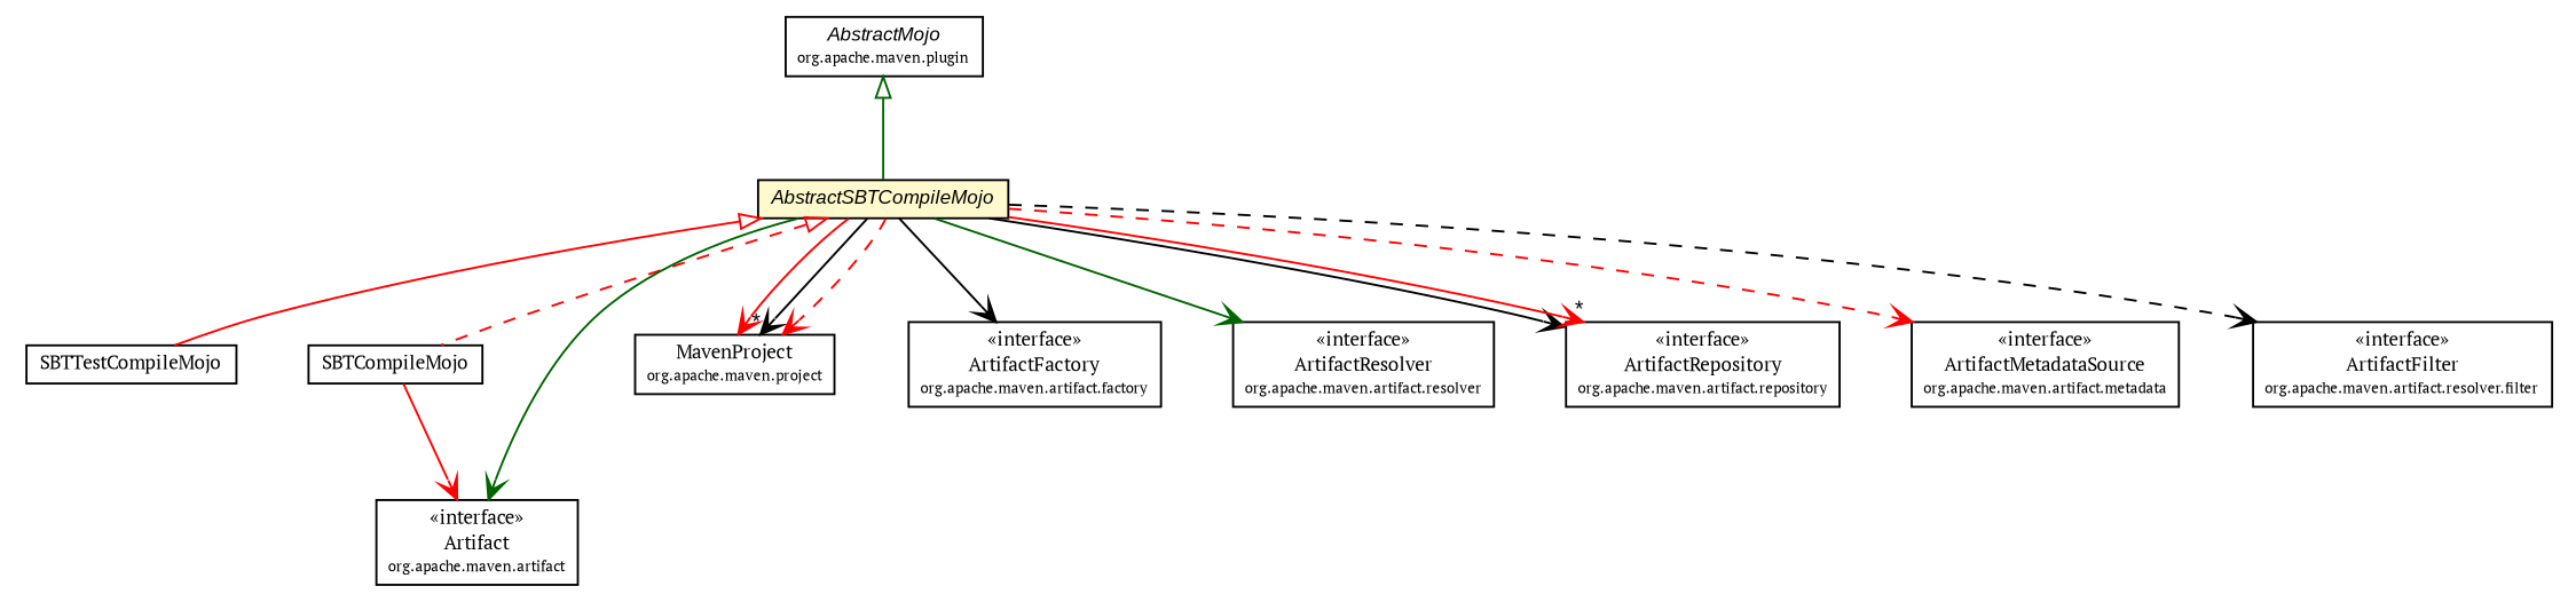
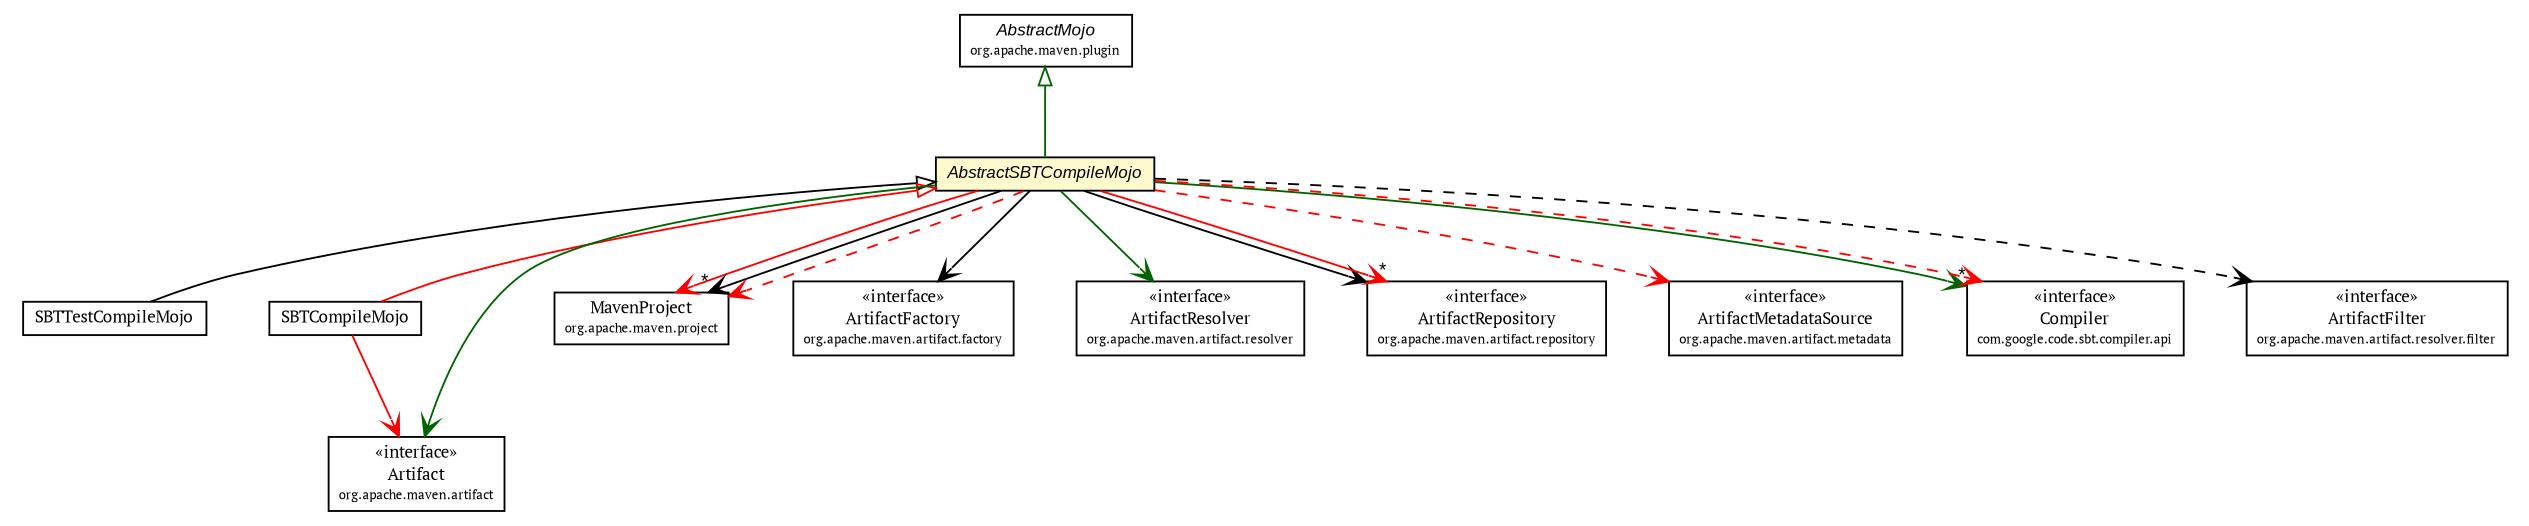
  digraph {
    fontname="PT Serif"
    nodesep=0.25
    ranksep=0.5
    node [fontcolor=black fontname="PT Serif" fontsize=9.0 shape=plaintext]
    edge [arrowhead=open color=red fontcolor=black fontname="PT Serif" fontsize=10.0 headport=p labelfontname=arial labelfontsize=10 tailport=p]
    n1 [label=<<table title="com.google.code.sbt.compiler.plugin.SBTTestCompileMojo" border="0" cellborder="1" cellspacing="0" cellpadding="2" port="p" href="./SBTTestCompileMojo.html"> 		<tr><td><table border="0" cellspacing="0" cellpadding="1"> <tr><td align="center" balign="center"> SBTTestCompileMojo </td></tr> 		</table></td></tr> 		</table>>]
    n2 [label=<<table title="com.google.code.sbt.compiler.plugin.SBTCompileMojo" border="0" cellborder="1" cellspacing="0" cellpadding="2" port="p" href="./SBTCompileMojo.html"> 		<tr><td><table border="0" cellspacing="0" cellpadding="1"> <tr><td align="center" balign="center"> SBTCompileMojo </td></tr> 		</table></td></tr> 		</table>>]
    n3 [label=<<table title="org.apache.maven.artifact.Artifact" border="0" cellborder="1" cellspacing="0" cellpadding="2" port="p" href="http://maven.apache.org/ref/2.2.1/maven-artifact/apidocs/org/apache/maven/artifact/Artifact.html"> 		<tr><td><table border="0" cellspacing="0" cellpadding="1"> <tr><td align="center" balign="center"> &#171;interface&#187; </td></tr> <tr><td align="center" balign="center"> Artifact </td></tr> <tr><td align="center" balign="center"><font point-size="7.0"> org.apache.maven.artifact </font></td></tr> 		</table></td></tr> 		</table>>]
    n4 [label=<<table title="com.google.code.sbt.compiler.plugin.AbstractSBTCompileMojo" border="0" cellborder="1" cellspacing="0" cellpadding="2" port="p" bgcolor="lemonChiffon" href="./AbstractSBTCompileMojo.html"> 		<tr><td><table border="0" cellspacing="0" cellpadding="1"> <tr><td align="center" balign="center"><font face="arial italic"> AbstractSBTCompileMojo </font></td></tr> 		</table></td></tr> 		</table>>]
    n5 [label=<<table title="org.apache.maven.project.MavenProject" border="0" cellborder="1" cellspacing="0" cellpadding="2" port="p" href="http://maven.apache.org/ref/2.2.1/maven-project/apidocs/org/apache/maven/project/MavenProject.html"> 		<tr><td><table border="0" cellspacing="0" cellpadding="1"> <tr><td align="center" balign="center"> MavenProject </td></tr> <tr><td align="center" balign="center"><font point-size="7.0"> org.apache.maven.project </font></td></tr> 		</table></td></tr> 		</table>>]
    n6 [label=<<table title="org.apache.maven.artifact.factory.ArtifactFactory" border="0" cellborder="1" cellspacing="0" cellpadding="2" port="p" href="http://maven.apache.org/ref/2.2.1/maven-artifact/apidocs/org/apache/maven/artifact/factory/ArtifactFactory.html"> 		<tr><td><table border="0" cellspacing="0" cellpadding="1"> <tr><td align="center" balign="center"> &#171;interface&#187; </td></tr> <tr><td align="center" balign="center"> ArtifactFactory </td></tr> <tr><td align="center" balign="center"><font point-size="7.0"> org.apache.maven.artifact.factory </font></td></tr> 		</table></td></tr> 		</table>>]
    n7 [label=<<table title="org.apache.maven.artifact.resolver.ArtifactResolver" border="0" cellborder="1" cellspacing="0" cellpadding="2" port="p" href="http://maven.apache.org/ref/2.2.1/maven-artifact/apidocs/org/apache/maven/artifact/resolver/ArtifactResolver.html"> 		<tr><td><table border="0" cellspacing="0" cellpadding="1"> <tr><td align="center" balign="center"> &#171;interface&#187; </td></tr> <tr><td align="center" balign="center"> ArtifactResolver </td></tr> <tr><td align="center" balign="center"><font point-size="7.0"> org.apache.maven.artifact.resolver </font></td></tr> 		</table></td></tr> 		</table>>]
    n8 [label=<<table title="org.apache.maven.artifact.repository.ArtifactRepository" border="0" cellborder="1" cellspacing="0" cellpadding="2" port="p" href="http://maven.apache.org/ref/2.2.1/maven-artifact/apidocs/org/apache/maven/artifact/repository/ArtifactRepository.html"> 		<tr><td><table border="0" cellspacing="0" cellpadding="1"> <tr><td align="center" balign="center"> &#171;interface&#187; </td></tr> <tr><td align="center" balign="center"> ArtifactRepository </td></tr> <tr><td align="center" balign="center"><font point-size="7.0"> org.apache.maven.artifact.repository </font></td></tr> 		</table></td></tr> 		</table>>]
    n9 [label=<<table title="org.apache.maven.artifact.metadata.ArtifactMetadataSource" border="0" cellborder="1" cellspacing="0" cellpadding="2" port="p" href="http://maven.apache.org/ref/2.2.1/maven-artifact/apidocs/org/apache/maven/artifact/metadata/ArtifactMetadataSource.html"> 		<tr><td><table border="0" cellspacing="0" cellpadding="1"> <tr><td align="center" balign="center"> &#171;interface&#187; </td></tr> <tr><td align="center" balign="center"> ArtifactMetadataSource </td></tr> <tr><td align="center" balign="center"><font point-size="7.0"> org.apache.maven.artifact.metadata </font></td></tr> 		</table></td></tr> 		</table>>]
+   n10 [label=<<table title="com.google.code.sbt.compiler.api.Compiler" border="0" cellborder="1" cellspacing="0" cellpadding="2" port="p"> 		<tr><td><table border="0" cellspacing="0" cellpadding="1"> <tr><td align="center" balign="center"> &#171;interface&#187; </td></tr> <tr><td align="center" balign="center"> Compiler </td></tr> <tr><td align="center" balign="center"><font point-size="7.0"> com.google.code.sbt.compiler.api </font></td></tr> 		</table></td></tr> 		</table>>]
    n11 [label=<<table title="org.apache.maven.artifact.resolver.filter.ArtifactFilter" border="0" cellborder="1" cellspacing="0" cellpadding="2" port="p" href="http://maven.apache.org/ref/2.2.1/maven-artifact/apidocs/org/apache/maven/artifact/resolver/filter/ArtifactFilter.html"> 		<tr><td><table border="0" cellspacing="0" cellpadding="1"> <tr><td align="center" balign="center"> &#171;interface&#187; </td></tr> <tr><td align="center" balign="center"> ArtifactFilter </td></tr> <tr><td align="center" balign="center"><font point-size="7.0"> org.apache.maven.artifact.resolver.filter </font></td></tr> 		</table></td></tr> 		</table>>]
    n12 [label=<<table title="org.apache.maven.plugin.AbstractMojo" border="0" cellborder="1" cellspacing="0" cellpadding="2" port="p" href="http://maven.apache.org/ref/2.2.1/maven-plugin-api/apidocs/org/apache/maven/plugin/AbstractMojo.html"> 		<tr><td><table border="0" cellspacing="0" cellpadding="1"> <tr><td align="center" balign="center"><font face="arial italic"> AbstractMojo </font></td></tr> <tr><td align="center" balign="center"><font point-size="7.0"> org.apache.maven.plugin </font></td></tr> 		</table></td></tr> 		</table>>]
    n2 -> n3
-   n4 -> n1 [arrowtail=empty dir=back fontsize=10 arrowhead="" fontcolor=""]
-   n4 -> n2 [arrowtail=empty dir=back fontsize=10 style=dashed arrowhead="" fontcolor=""]
+   n4 -> n1 [arrowtail=empty color=black dir=back fontsize=10 arrowhead="" fontcolor=""]
+   n4 -> n2 [arrowtail=empty dir=back fontsize=10 arrowhead="" fontcolor=""]
    n4 -> n3 [color=darkgreen style=solid]
    n4 -> n5
    n4 -> n5 [color=black headlabel="*"]
    n4 -> n5 [style=dashed]
    n4 -> n6 [color=black]
    n4 -> n7 [color=darkgreen]
    n4 -> n8 [color=black]
    n4 -> n8 [headlabel="*"]
    n4 -> n9 [style=dashed]
+   n4 -> n10 [color=darkgreen headlabel="*"]
+   n4 -> n10 [style=dashed]
    n4 -> n11 [color=black style=dashed]
    n12 -> n4 [arrowtail=empty color=darkgreen dir=back fontsize=10 arrowhead="" fontcolor=""]
  }
